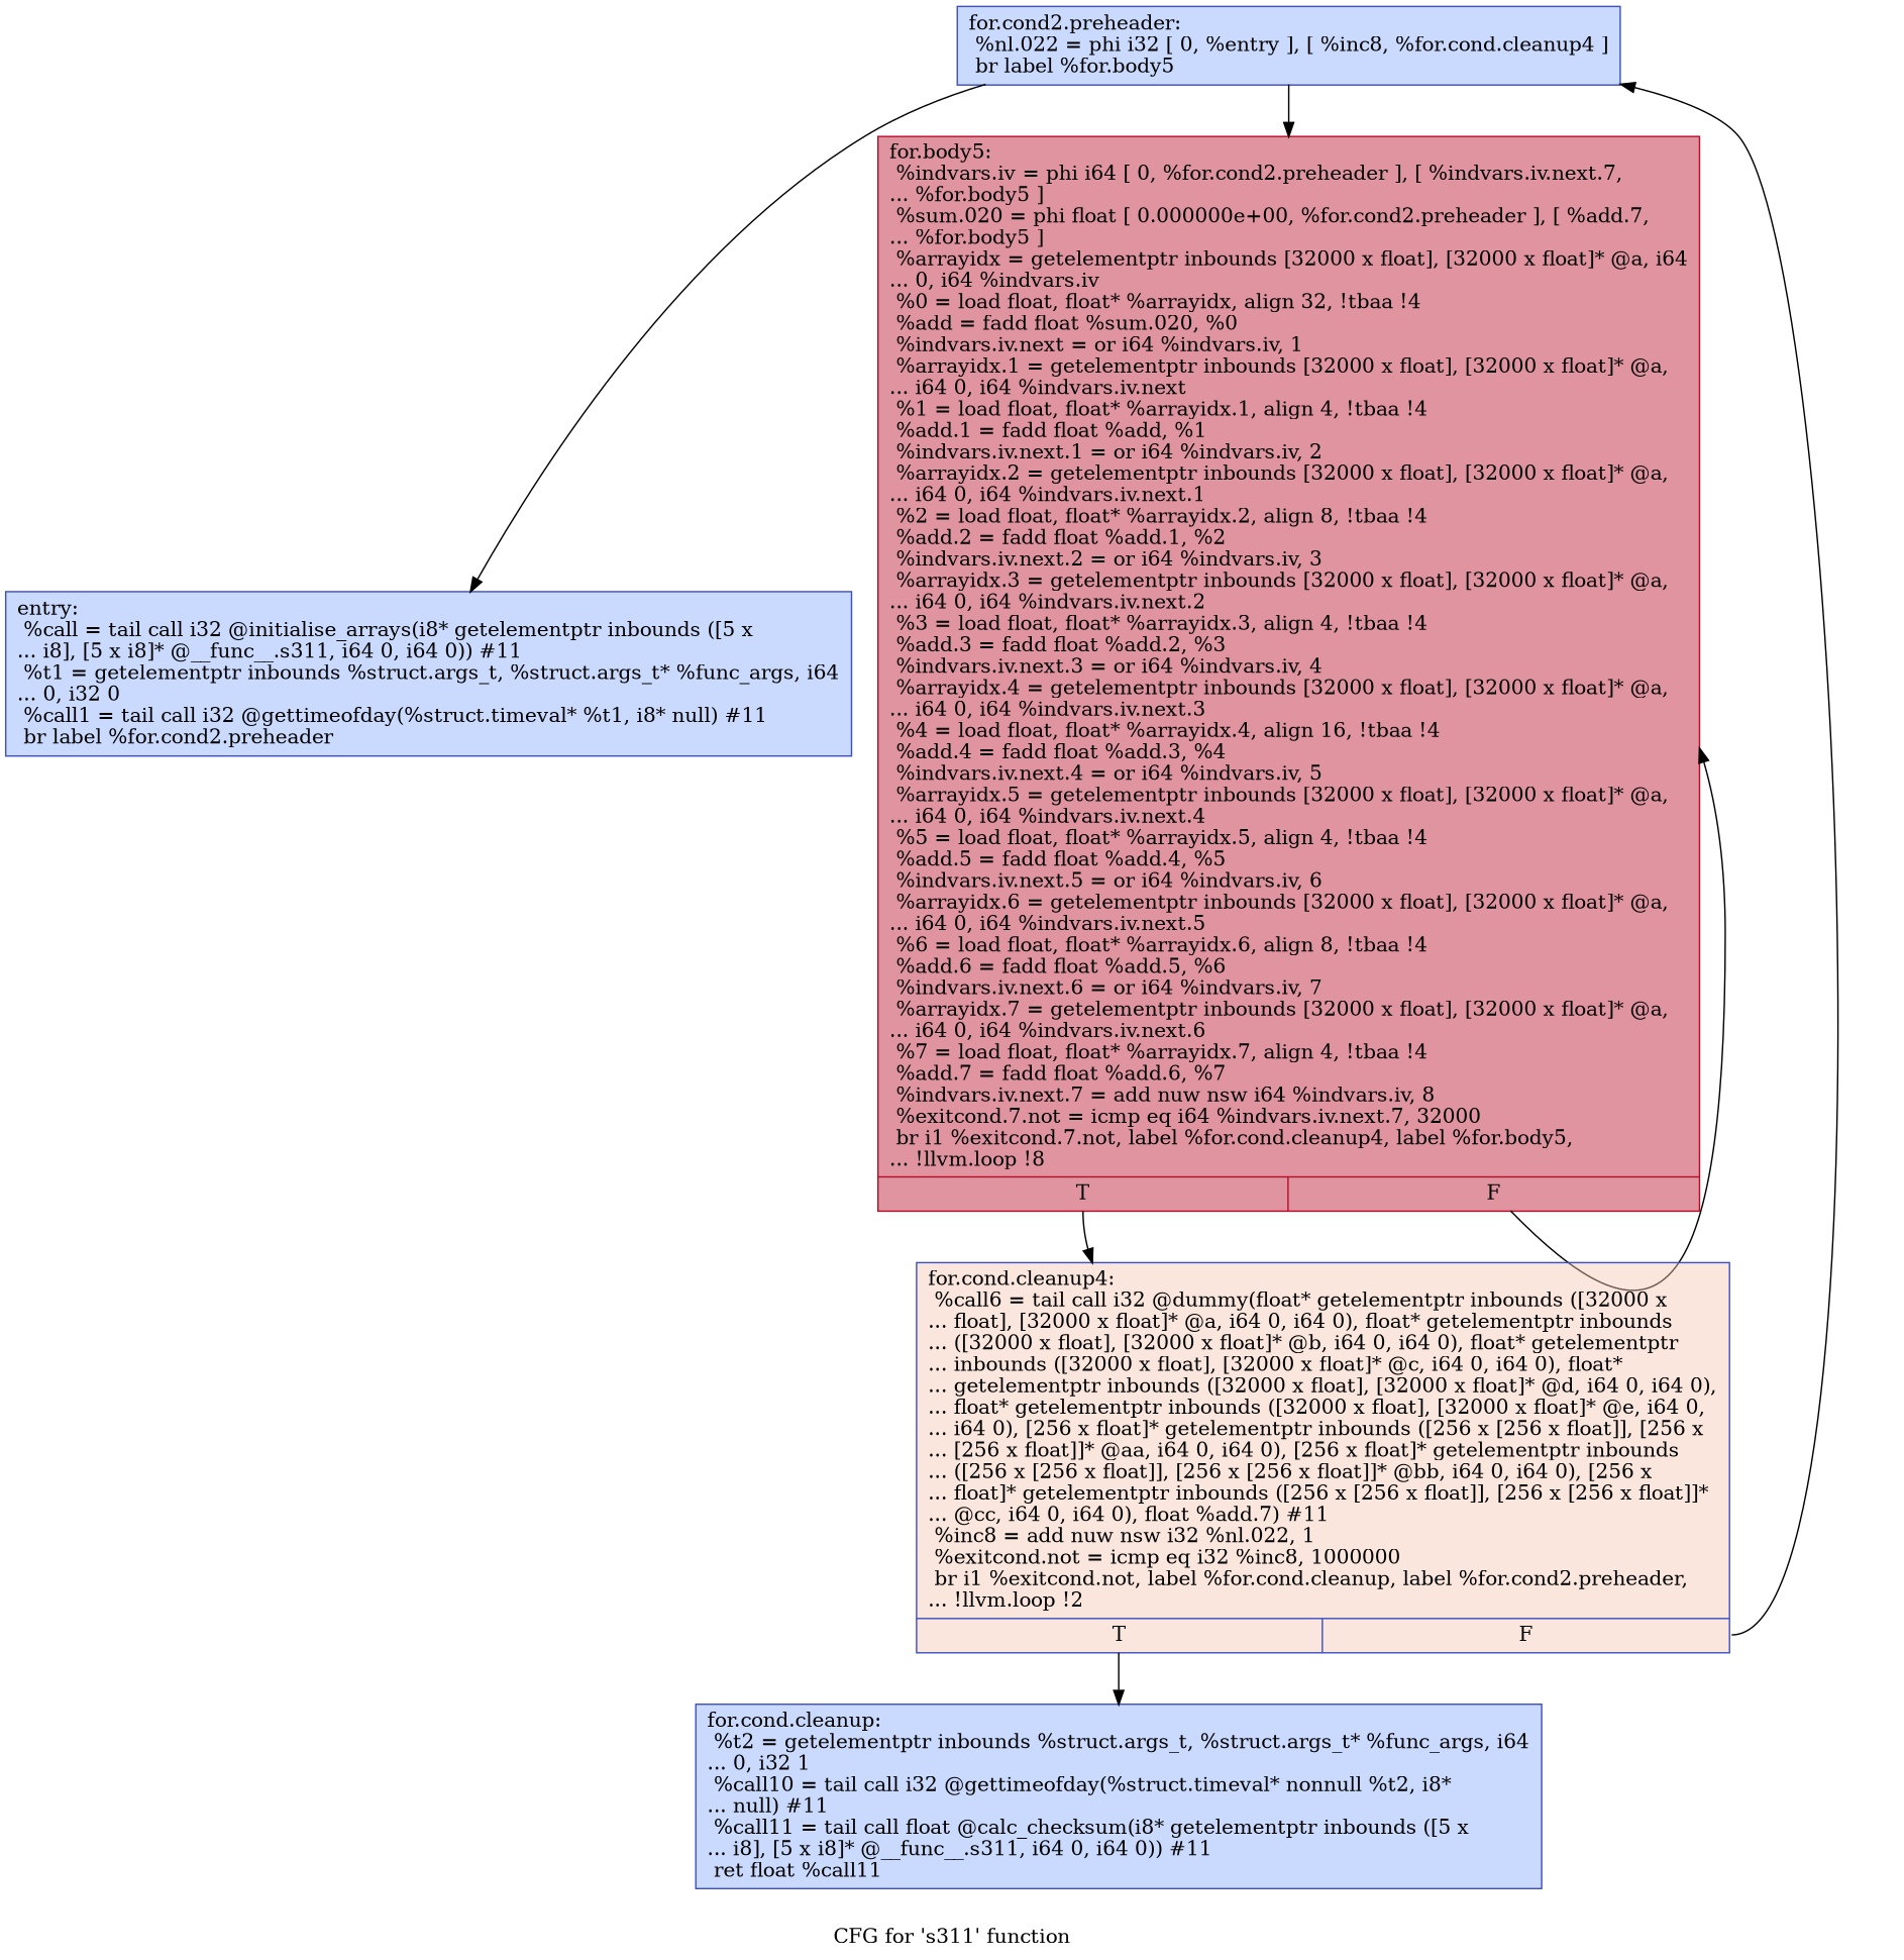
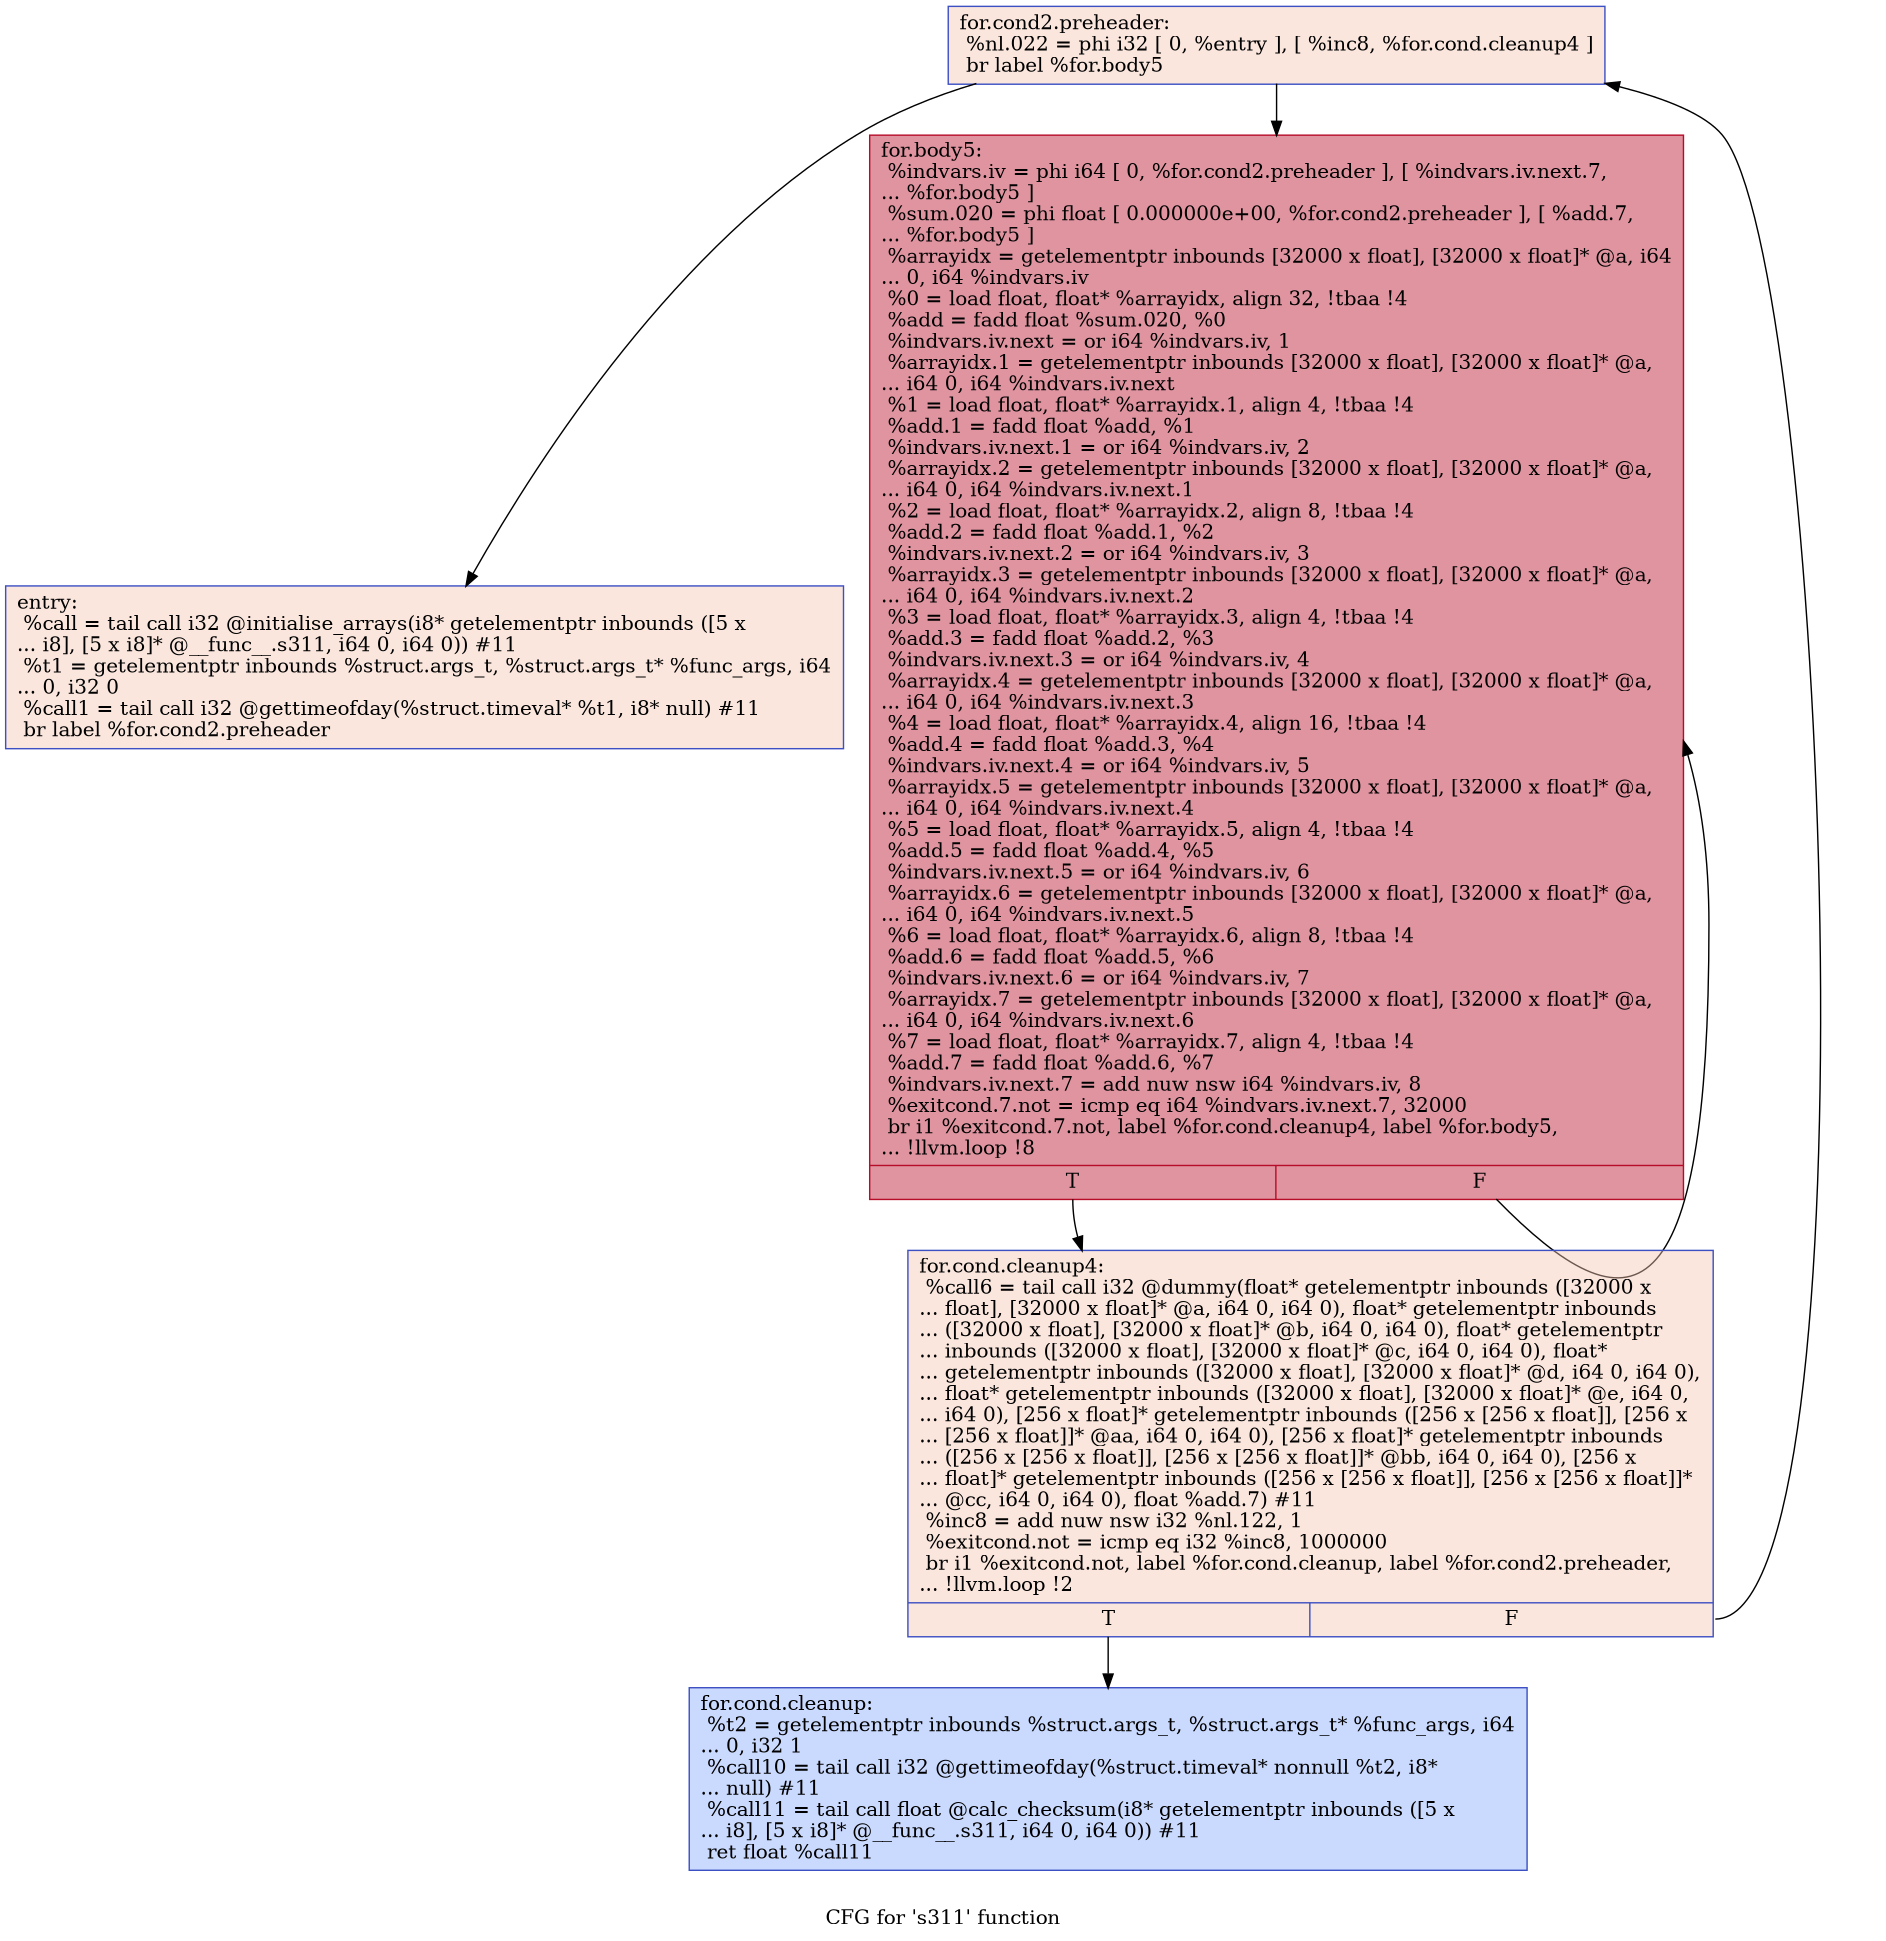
  digraph {
    label="CFG for 's311' function"
    node [color="#3d50c3ff" fillcolor="#88abfd70" shape=record style=filled]
-   n1 [label="{entry:\l  %call = tail call i32 @initialise_arrays(i8* getelementptr inbounds ([5 x\l... i8], [5 x i8]* @__func__.s311, i64 0, i64 0)) #11\l  %t1 = getelementptr inbounds %struct.args_t, %struct.args_t* %func_args, i64\l... 0, i32 0\l  %call1 = tail call i32 @gettimeofday(%struct.timeval* %t1, i8* null) #11\l  br label %for.cond2.preheader\l}"]
-   n2 [label="{for.cond2.preheader:                              \l  %nl.022 = phi i32 [ 0, %entry ], [ %inc8, %for.cond.cleanup4 ]\l  br label %for.body5\l}"]
+   n1 [fillcolor="#f3c7b170" label="{entry:\l  %call = tail call i32 @initialise_arrays(i8* getelementptr inbounds ([5 x\l... i8], [5 x i8]* @__func__.s311, i64 0, i64 0)) #11\l  %t1 = getelementptr inbounds %struct.args_t, %struct.args_t* %func_args, i64\l... 0, i32 0\l  %call1 = tail call i32 @gettimeofday(%struct.timeval* %t1, i8* null) #11\l  br label %for.cond2.preheader\l}"]
+   n2 [fillcolor="#f3c7b170" label="{for.cond2.preheader:                              \l  %nl.022 = phi i32 [ 0, %entry ], [ %inc8, %for.cond.cleanup4 ]\l  br label %for.body5\l}"]
    n3 [color="#b70d28ff" fillcolor="#b70d2870" label="{for.body5:                                        \l  %indvars.iv = phi i64 [ 0, %for.cond2.preheader ], [ %indvars.iv.next.7,\l... %for.body5 ]\l  %sum.020 = phi float [ 0.000000e+00, %for.cond2.preheader ], [ %add.7,\l... %for.body5 ]\l  %arrayidx = getelementptr inbounds [32000 x float], [32000 x float]* @a, i64\l... 0, i64 %indvars.iv\l  %0 = load float, float* %arrayidx, align 32, !tbaa !4\l  %add = fadd float %sum.020, %0\l  %indvars.iv.next = or i64 %indvars.iv, 1\l  %arrayidx.1 = getelementptr inbounds [32000 x float], [32000 x float]* @a,\l... i64 0, i64 %indvars.iv.next\l  %1 = load float, float* %arrayidx.1, align 4, !tbaa !4\l  %add.1 = fadd float %add, %1\l  %indvars.iv.next.1 = or i64 %indvars.iv, 2\l  %arrayidx.2 = getelementptr inbounds [32000 x float], [32000 x float]* @a,\l... i64 0, i64 %indvars.iv.next.1\l  %2 = load float, float* %arrayidx.2, align 8, !tbaa !4\l  %add.2 = fadd float %add.1, %2\l  %indvars.iv.next.2 = or i64 %indvars.iv, 3\l  %arrayidx.3 = getelementptr inbounds [32000 x float], [32000 x float]* @a,\l... i64 0, i64 %indvars.iv.next.2\l  %3 = load float, float* %arrayidx.3, align 4, !tbaa !4\l  %add.3 = fadd float %add.2, %3\l  %indvars.iv.next.3 = or i64 %indvars.iv, 4\l  %arrayidx.4 = getelementptr inbounds [32000 x float], [32000 x float]* @a,\l... i64 0, i64 %indvars.iv.next.3\l  %4 = load float, float* %arrayidx.4, align 16, !tbaa !4\l  %add.4 = fadd float %add.3, %4\l  %indvars.iv.next.4 = or i64 %indvars.iv, 5\l  %arrayidx.5 = getelementptr inbounds [32000 x float], [32000 x float]* @a,\l... i64 0, i64 %indvars.iv.next.4\l  %5 = load float, float* %arrayidx.5, align 4, !tbaa !4\l  %add.5 = fadd float %add.4, %5\l  %indvars.iv.next.5 = or i64 %indvars.iv, 6\l  %arrayidx.6 = getelementptr inbounds [32000 x float], [32000 x float]* @a,\l... i64 0, i64 %indvars.iv.next.5\l  %6 = load float, float* %arrayidx.6, align 8, !tbaa !4\l  %add.6 = fadd float %add.5, %6\l  %indvars.iv.next.6 = or i64 %indvars.iv, 7\l  %arrayidx.7 = getelementptr inbounds [32000 x float], [32000 x float]* @a,\l... i64 0, i64 %indvars.iv.next.6\l  %7 = load float, float* %arrayidx.7, align 4, !tbaa !4\l  %add.7 = fadd float %add.6, %7\l  %indvars.iv.next.7 = add nuw nsw i64 %indvars.iv, 8\l  %exitcond.7.not = icmp eq i64 %indvars.iv.next.7, 32000\l  br i1 %exitcond.7.not, label %for.cond.cleanup4, label %for.body5,\l... !llvm.loop !8\l|{<s0>T|<s1>F}}"]
-   n4 [fillcolor="#f3c7b170" label="{for.cond.cleanup4:                                \l  %call6 = tail call i32 @dummy(float* getelementptr inbounds ([32000 x\l... float], [32000 x float]* @a, i64 0, i64 0), float* getelementptr inbounds\l... ([32000 x float], [32000 x float]* @b, i64 0, i64 0), float* getelementptr\l... inbounds ([32000 x float], [32000 x float]* @c, i64 0, i64 0), float*\l... getelementptr inbounds ([32000 x float], [32000 x float]* @d, i64 0, i64 0),\l... float* getelementptr inbounds ([32000 x float], [32000 x float]* @e, i64 0,\l... i64 0), [256 x float]* getelementptr inbounds ([256 x [256 x float]], [256 x\l... [256 x float]]* @aa, i64 0, i64 0), [256 x float]* getelementptr inbounds\l... ([256 x [256 x float]], [256 x [256 x float]]* @bb, i64 0, i64 0), [256 x\l... float]* getelementptr inbounds ([256 x [256 x float]], [256 x [256 x float]]*\l... @cc, i64 0, i64 0), float %add.7) #11\l  %inc8 = add nuw nsw i32 %nl.022, 1\l  %exitcond.not = icmp eq i32 %inc8, 1000000\l  br i1 %exitcond.not, label %for.cond.cleanup, label %for.cond2.preheader,\l... !llvm.loop !2\l|{<s0>T|<s1>F}}"]
+   n4 [fillcolor="#f3c7b170" label="{for.cond.cleanup4:                                \l  %call6 = tail call i32 @dummy(float* getelementptr inbounds ([32000 x\l... float], [32000 x float]* @a, i64 0, i64 0), float* getelementptr inbounds\l... ([32000 x float], [32000 x float]* @b, i64 0, i64 0), float* getelementptr\l... inbounds ([32000 x float], [32000 x float]* @c, i64 0, i64 0), float*\l... getelementptr inbounds ([32000 x float], [32000 x float]* @d, i64 0, i64 0),\l... float* getelementptr inbounds ([32000 x float], [32000 x float]* @e, i64 0,\l... i64 0), [256 x float]* getelementptr inbounds ([256 x [256 x float]], [256 x\l... [256 x float]]* @aa, i64 0, i64 0), [256 x float]* getelementptr inbounds\l... ([256 x [256 x float]], [256 x [256 x float]]* @bb, i64 0, i64 0), [256 x\l... float]* getelementptr inbounds ([256 x [256 x float]], [256 x [256 x float]]*\l... @cc, i64 0, i64 0), float %add.7) #11\l  %inc8 = add nuw nsw i32 %nl.122, 1\l  %exitcond.not = icmp eq i32 %inc8, 1000000\l  br i1 %exitcond.not, label %for.cond.cleanup, label %for.cond2.preheader,\l... !llvm.loop !2\l|{<s0>T|<s1>F}}"]
    n5 [label="{for.cond.cleanup:                                 \l  %t2 = getelementptr inbounds %struct.args_t, %struct.args_t* %func_args, i64\l... 0, i32 1\l  %call10 = tail call i32 @gettimeofday(%struct.timeval* nonnull %t2, i8*\l... null) #11\l  %call11 = tail call float @calc_checksum(i8* getelementptr inbounds ([5 x\l... i8], [5 x i8]* @__func__.s311, i64 0, i64 0)) #11\l  ret float %call11\l}"]
    n2 -> n1
    n2 -> n3
    n3 -> n3 [tailport=s1]
    n3 -> n4 [tailport=s0]
    n4 -> n2 [tailport=s1]
    n4 -> n5 [tailport=s0]
  }
